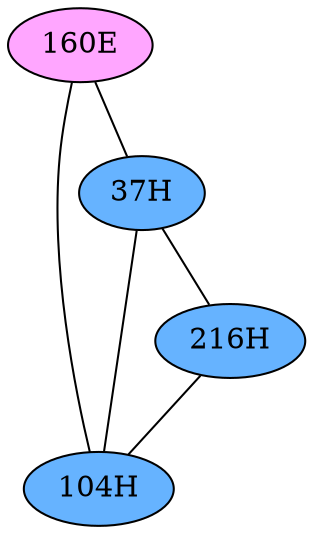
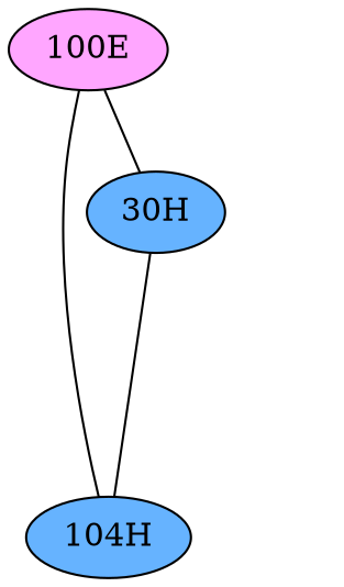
  graph {
    node [fillcolor="#66B3FF" style=radial]
    edge [penwidth=1]
-   "160E" [fillcolor="#FFA6FF"]
+   "160E" [fillcolor="#FFA6FF" label="100E"]
    n2 [label="104H"]
-   "30H" [label="37H"]
-   "216H"
+   "30H"
    "160E" -- n2
    "160E" -- "30H"
    "30H" -- n2
-   "30H" -- "216H"
-   "216H" -- n2
  }
